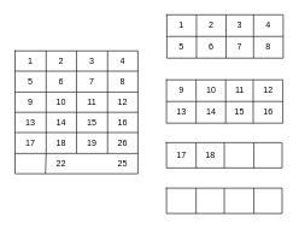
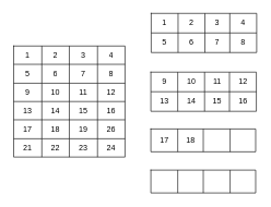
  <mxCell id="0" />
  <mxCell id="1" parent="0" />
  <mxCell id="2" value="" style="shape=table;html=1;whiteSpace=wrap;startSize=0;container=1;collapsible=0;childLayout=tableLayout;" vertex="1" parent="1"><mxGeometry x="20" y="70" width="170" height="170" as="geometry" /></mxCell>
  <mxCell id="3" value="" style="shape=partialRectangle;html=1;whiteSpace=wrap;collapsible=0;dropTarget=0;pointerEvents=0;fillColor=none;top=0;left=0;bottom=0;right=0;points=[[0,0.5],[1,0.5]];portConstraint=eastwest;" vertex="1" parent="2"><mxGeometry width="170" height="28" as="geometry" /></mxCell>
  <mxCell id="4" value="1" style="shape=partialRectangle;html=1;whiteSpace=wrap;connectable=0;fillColor=none;top=0;left=0;bottom=0;right=0;overflow=hidden;pointerEvents=1;" vertex="1" parent="3"><mxGeometry width="43" height="28" as="geometry"><mxRectangle width="43" height="28" as="alternateBounds" /></mxGeometry></mxCell>
  <mxCell id="5" value="2" style="shape=partialRectangle;html=1;whiteSpace=wrap;connectable=0;fillColor=none;top=0;left=0;bottom=0;right=0;overflow=hidden;pointerEvents=1;" vertex="1" parent="3"><mxGeometry x="43" width="42" height="28" as="geometry"><mxRectangle width="42" height="28" as="alternateBounds" /></mxGeometry></mxCell>
  <mxCell id="6" value="3" style="shape=partialRectangle;html=1;whiteSpace=wrap;connectable=0;fillColor=none;top=0;left=0;bottom=0;right=0;overflow=hidden;pointerEvents=1;" vertex="1" parent="3"><mxGeometry x="85" width="43" height="28" as="geometry"><mxRectangle width="43" height="28" as="alternateBounds" /></mxGeometry></mxCell>
  <mxCell id="7" value="4" style="shape=partialRectangle;html=1;whiteSpace=wrap;connectable=0;fillColor=none;top=0;left=0;bottom=0;right=0;overflow=hidden;pointerEvents=1;" vertex="1" parent="3"><mxGeometry x="128" width="42" height="28" as="geometry"><mxRectangle width="42" height="28" as="alternateBounds" /></mxGeometry></mxCell>
  <mxCell id="8" value="" style="shape=partialRectangle;html=1;whiteSpace=wrap;collapsible=0;dropTarget=0;pointerEvents=0;fillColor=none;top=0;left=0;bottom=0;right=0;points=[[0,0.5],[1,0.5]];portConstraint=eastwest;" vertex="1" parent="2"><mxGeometry y="28" width="170" height="29" as="geometry" /></mxCell>
  <mxCell id="9" value="5" style="shape=partialRectangle;html=1;whiteSpace=wrap;connectable=0;fillColor=none;top=0;left=0;bottom=0;right=0;overflow=hidden;pointerEvents=1;" vertex="1" parent="8"><mxGeometry width="43" height="29" as="geometry"><mxRectangle width="43" height="29" as="alternateBounds" /></mxGeometry></mxCell>
  <mxCell id="10" value="6" style="shape=partialRectangle;html=1;whiteSpace=wrap;connectable=0;fillColor=none;top=0;left=0;bottom=0;right=0;overflow=hidden;pointerEvents=1;" vertex="1" parent="8"><mxGeometry x="43" width="42" height="29" as="geometry"><mxRectangle width="42" height="29" as="alternateBounds" /></mxGeometry></mxCell>
  <mxCell id="11" value="7" style="shape=partialRectangle;html=1;whiteSpace=wrap;connectable=0;fillColor=none;top=0;left=0;bottom=0;right=0;overflow=hidden;pointerEvents=1;" vertex="1" parent="8"><mxGeometry x="85" width="43" height="29" as="geometry"><mxRectangle width="43" height="29" as="alternateBounds" /></mxGeometry></mxCell>
  <mxCell id="12" value="8" style="shape=partialRectangle;html=1;whiteSpace=wrap;connectable=0;fillColor=none;top=0;left=0;bottom=0;right=0;overflow=hidden;pointerEvents=1;" vertex="1" parent="8"><mxGeometry x="128" width="42" height="29" as="geometry"><mxRectangle width="42" height="29" as="alternateBounds" /></mxGeometry></mxCell>
  <mxCell id="13" style="shape=partialRectangle;html=1;whiteSpace=wrap;collapsible=0;dropTarget=0;pointerEvents=0;fillColor=none;top=0;left=0;bottom=0;right=0;points=[[0,0.5],[1,0.5]];portConstraint=eastwest;" vertex="1" parent="2"><mxGeometry y="57" width="170" height="28" as="geometry" /></mxCell>
  <mxCell id="14" value="9" style="shape=partialRectangle;html=1;whiteSpace=wrap;connectable=0;fillColor=none;top=0;left=0;bottom=0;right=0;overflow=hidden;pointerEvents=1;" vertex="1" parent="13"><mxGeometry width="43" height="28" as="geometry"><mxRectangle width="43" height="28" as="alternateBounds" /></mxGeometry></mxCell>
  <mxCell id="15" value="10" style="shape=partialRectangle;html=1;whiteSpace=wrap;connectable=0;fillColor=none;top=0;left=0;bottom=0;right=0;overflow=hidden;pointerEvents=1;" vertex="1" parent="13"><mxGeometry x="43" width="42" height="28" as="geometry"><mxRectangle width="42" height="28" as="alternateBounds" /></mxGeometry></mxCell>
  <mxCell id="16" value="11" style="shape=partialRectangle;html=1;whiteSpace=wrap;connectable=0;fillColor=none;top=0;left=0;bottom=0;right=0;overflow=hidden;pointerEvents=1;" vertex="1" parent="13"><mxGeometry x="85" width="43" height="28" as="geometry"><mxRectangle width="43" height="28" as="alternateBounds" /></mxGeometry></mxCell>
  <mxCell id="17" value="12" style="shape=partialRectangle;html=1;whiteSpace=wrap;connectable=0;fillColor=none;top=0;left=0;bottom=0;right=0;overflow=hidden;pointerEvents=1;" vertex="1" parent="13"><mxGeometry x="128" width="42" height="28" as="geometry"><mxRectangle width="42" height="28" as="alternateBounds" /></mxGeometry></mxCell>
  <mxCell id="18" style="shape=partialRectangle;html=1;whiteSpace=wrap;collapsible=0;dropTarget=0;pointerEvents=0;fillColor=none;top=0;left=0;bottom=0;right=0;points=[[0,0.5],[1,0.5]];portConstraint=eastwest;" vertex="1" parent="2"><mxGeometry y="85" width="170" height="28" as="geometry" /></mxCell>
  <mxCell id="19" value="13" style="shape=partialRectangle;html=1;whiteSpace=wrap;connectable=0;fillColor=none;top=0;left=0;bottom=0;right=0;overflow=hidden;pointerEvents=1;" vertex="1" parent="18"><mxGeometry width="43" height="28" as="geometry"><mxRectangle width="43" height="28" as="alternateBounds" /></mxGeometry></mxCell>
  <mxCell id="20" value="14" style="shape=partialRectangle;html=1;whiteSpace=wrap;connectable=0;fillColor=none;top=0;left=0;bottom=0;right=0;overflow=hidden;pointerEvents=1;" vertex="1" parent="18"><mxGeometry x="43" width="42" height="28" as="geometry"><mxRectangle width="42" height="28" as="alternateBounds" /></mxGeometry></mxCell>
  <mxCell id="21" value="15" style="shape=partialRectangle;html=1;whiteSpace=wrap;connectable=0;fillColor=none;top=0;left=0;bottom=0;right=0;overflow=hidden;pointerEvents=1;" vertex="1" parent="18"><mxGeometry x="85" width="43" height="28" as="geometry"><mxRectangle width="43" height="28" as="alternateBounds" /></mxGeometry></mxCell>
  <mxCell id="22" value="16" style="shape=partialRectangle;html=1;whiteSpace=wrap;connectable=0;fillColor=none;top=0;left=0;bottom=0;right=0;overflow=hidden;pointerEvents=1;" vertex="1" parent="18"><mxGeometry x="128" width="42" height="28" as="geometry"><mxRectangle width="42" height="28" as="alternateBounds" /></mxGeometry></mxCell>
  <mxCell id="23" style="shape=partialRectangle;html=1;whiteSpace=wrap;collapsible=0;dropTarget=0;pointerEvents=0;fillColor=none;top=0;left=0;bottom=0;right=0;points=[[0,0.5],[1,0.5]];portConstraint=eastwest;" vertex="1" parent="2"><mxGeometry y="113" width="170" height="29" as="geometry" /></mxCell>
  <mxCell id="24" value="17" style="shape=partialRectangle;html=1;whiteSpace=wrap;connectable=0;fillColor=none;top=0;left=0;bottom=0;right=0;overflow=hidden;pointerEvents=1;" vertex="1" parent="23"><mxGeometry width="43" height="29" as="geometry"><mxRectangle width="43" height="29" as="alternateBounds" /></mxGeometry></mxCell>
  <mxCell id="25" value="18" style="shape=partialRectangle;html=1;whiteSpace=wrap;connectable=0;fillColor=none;top=0;left=0;bottom=0;right=0;overflow=hidden;pointerEvents=1;" vertex="1" parent="23"><mxGeometry x="43" width="42" height="29" as="geometry"><mxRectangle width="42" height="29" as="alternateBounds" /></mxGeometry></mxCell>
  <mxCell id="26" value="19" style="shape=partialRectangle;html=1;whiteSpace=wrap;connectable=0;fillColor=none;top=0;left=0;bottom=0;right=0;overflow=hidden;pointerEvents=1;" vertex="1" parent="23"><mxGeometry x="85" width="43" height="29" as="geometry"><mxRectangle width="43" height="29" as="alternateBounds" /></mxGeometry></mxCell>
  <mxCell id="27" value="26" style="shape=partialRectangle;html=1;whiteSpace=wrap;connectable=0;fillColor=none;top=0;left=0;bottom=0;right=0;overflow=hidden;pointerEvents=1;" vertex="1" parent="23"><mxGeometry x="128" width="42" height="29" as="geometry"><mxRectangle width="42" height="29" as="alternateBounds" /></mxGeometry></mxCell>
  <mxCell id="28" style="shape=partialRectangle;html=1;whiteSpace=wrap;collapsible=0;dropTarget=0;pointerEvents=0;fillColor=none;top=0;left=0;bottom=0;right=0;points=[[0,0.5],[1,0.5]];portConstraint=eastwest;" vertex="1" parent="2"><mxGeometry y="142" width="170" height="28" as="geometry" /></mxCell>
+ <mxCell id="29" value="21" style="shape=partialRectangle;html=1;whiteSpace=wrap;connectable=0;fillColor=none;top=0;left=0;bottom=0;right=0;overflow=hidden;pointerEvents=1;" vertex="1" parent="28"><mxGeometry width="43" height="28" as="geometry"><mxRectangle width="43" height="28" as="alternateBounds" /></mxGeometry></mxCell>
  <mxCell id="30" value="22" style="shape=partialRectangle;html=1;whiteSpace=wrap;connectable=0;fillColor=none;top=0;left=0;bottom=0;right=0;overflow=hidden;pointerEvents=1;" vertex="1" parent="28"><mxGeometry x="43" width="42" height="28" as="geometry"><mxRectangle width="42" height="28" as="alternateBounds" /></mxGeometry></mxCell>
- <mxCell id="32" value="25" style="shape=partialRectangle;html=1;whiteSpace=wrap;connectable=0;fillColor=none;top=0;left=0;bottom=0;right=0;overflow=hidden;pointerEvents=1;" vertex="1" parent="28"><mxGeometry x="128" width="42" height="28" as="geometry"><mxRectangle width="42" height="28" as="alternateBounds" /></mxGeometry></mxCell>
+ <mxCell id="31" value="23" style="shape=partialRectangle;html=1;whiteSpace=wrap;connectable=0;fillColor=none;top=0;left=0;bottom=0;right=0;overflow=hidden;pointerEvents=1;" vertex="1" parent="28"><mxGeometry x="85" width="43" height="28" as="geometry"><mxRectangle width="43" height="28" as="alternateBounds" /></mxGeometry></mxCell>
+ <mxCell id="32" value="24" style="shape=partialRectangle;html=1;whiteSpace=wrap;connectable=0;fillColor=none;top=0;left=0;bottom=0;right=0;overflow=hidden;pointerEvents=1;" vertex="1" parent="28"><mxGeometry x="128" width="42" height="28" as="geometry"><mxRectangle width="42" height="28" as="alternateBounds" /></mxGeometry></mxCell>
  <mxCell id="33" value="" style="shape=table;html=1;whiteSpace=wrap;startSize=0;container=1;collapsible=0;childLayout=tableLayout;" vertex="1" parent="1"><mxGeometry x="230" y="20" width="161" height="60" as="geometry" /></mxCell>
  <mxCell id="34" value="" style="shape=partialRectangle;html=1;whiteSpace=wrap;collapsible=0;dropTarget=0;pointerEvents=0;fillColor=none;top=0;left=0;bottom=0;right=0;points=[[0,0.5],[1,0.5]];portConstraint=eastwest;" vertex="1" parent="33"><mxGeometry width="161" height="30" as="geometry" /></mxCell>
  <mxCell id="35" value="1" style="shape=partialRectangle;html=1;whiteSpace=wrap;connectable=0;fillColor=none;top=0;left=0;bottom=0;right=0;overflow=hidden;pointerEvents=1;" vertex="1" parent="34"><mxGeometry width="41" height="30" as="geometry"><mxRectangle width="41" height="30" as="alternateBounds" /></mxGeometry></mxCell>
  <mxCell id="36" value="2" style="shape=partialRectangle;html=1;whiteSpace=wrap;connectable=0;fillColor=none;top=0;left=0;bottom=0;right=0;overflow=hidden;pointerEvents=1;" vertex="1" parent="34"><mxGeometry x="41" width="41" height="30" as="geometry"><mxRectangle width="41" height="30" as="alternateBounds" /></mxGeometry></mxCell>
  <mxCell id="37" value="3" style="shape=partialRectangle;html=1;whiteSpace=wrap;connectable=0;fillColor=none;top=0;left=0;bottom=0;right=0;overflow=hidden;pointerEvents=1;" vertex="1" parent="34"><mxGeometry x="82" width="38" height="30" as="geometry"><mxRectangle width="38" height="30" as="alternateBounds" /></mxGeometry></mxCell>
  <mxCell id="38" value="4" style="shape=partialRectangle;html=1;whiteSpace=wrap;connectable=0;fillColor=none;top=0;left=0;bottom=0;right=0;overflow=hidden;pointerEvents=1;" vertex="1" parent="34"><mxGeometry x="120" width="41" height="30" as="geometry"><mxRectangle width="41" height="30" as="alternateBounds" /></mxGeometry></mxCell>
  <mxCell id="39" value="" style="shape=partialRectangle;html=1;whiteSpace=wrap;collapsible=0;dropTarget=0;pointerEvents=0;fillColor=none;top=0;left=0;bottom=0;right=0;points=[[0,0.5],[1,0.5]];portConstraint=eastwest;" vertex="1" parent="33"><mxGeometry y="30" width="161" height="30" as="geometry" /></mxCell>
  <mxCell id="40" value="5" style="shape=partialRectangle;html=1;whiteSpace=wrap;connectable=0;fillColor=none;top=0;left=0;bottom=0;right=0;overflow=hidden;pointerEvents=1;" vertex="1" parent="39"><mxGeometry width="41" height="30" as="geometry"><mxRectangle width="41" height="30" as="alternateBounds" /></mxGeometry></mxCell>
  <mxCell id="41" value="6" style="shape=partialRectangle;html=1;whiteSpace=wrap;connectable=0;fillColor=none;top=0;left=0;bottom=0;right=0;overflow=hidden;pointerEvents=1;" vertex="1" parent="39"><mxGeometry x="41" width="41" height="30" as="geometry"><mxRectangle width="41" height="30" as="alternateBounds" /></mxGeometry></mxCell>
  <mxCell id="42" value="7" style="shape=partialRectangle;html=1;whiteSpace=wrap;connectable=0;fillColor=none;top=0;left=0;bottom=0;right=0;overflow=hidden;pointerEvents=1;" vertex="1" parent="39"><mxGeometry x="82" width="38" height="30" as="geometry"><mxRectangle width="38" height="30" as="alternateBounds" /></mxGeometry></mxCell>
  <mxCell id="43" value="8" style="shape=partialRectangle;html=1;whiteSpace=wrap;connectable=0;fillColor=none;top=0;left=0;bottom=0;right=0;overflow=hidden;pointerEvents=1;" vertex="1" parent="39"><mxGeometry x="120" width="41" height="30" as="geometry"><mxRectangle width="41" height="30" as="alternateBounds" /></mxGeometry></mxCell>
  <mxCell id="44" value="" style="shape=table;html=1;whiteSpace=wrap;startSize=0;container=1;collapsible=0;childLayout=tableLayout;" vertex="1" parent="1"><mxGeometry x="229.5" y="110" width="161" height="60" as="geometry" /></mxCell>
  <mxCell id="45" value="" style="shape=partialRectangle;html=1;whiteSpace=wrap;collapsible=0;dropTarget=0;pointerEvents=0;fillColor=none;top=0;left=0;bottom=0;right=0;points=[[0,0.5],[1,0.5]];portConstraint=eastwest;" vertex="1" parent="44"><mxGeometry width="161" height="30" as="geometry" /></mxCell>
  <mxCell id="46" value="9" style="shape=partialRectangle;html=1;whiteSpace=wrap;connectable=0;fillColor=none;top=0;left=0;bottom=0;right=0;overflow=hidden;pointerEvents=1;" vertex="1" parent="45"><mxGeometry width="41" height="30" as="geometry"><mxRectangle width="41" height="30" as="alternateBounds" /></mxGeometry></mxCell>
  <mxCell id="47" value="10" style="shape=partialRectangle;html=1;whiteSpace=wrap;connectable=0;fillColor=none;top=0;left=0;bottom=0;right=0;overflow=hidden;pointerEvents=1;" vertex="1" parent="45"><mxGeometry x="41" width="41" height="30" as="geometry"><mxRectangle width="41" height="30" as="alternateBounds" /></mxGeometry></mxCell>
  <mxCell id="48" value="11" style="shape=partialRectangle;html=1;whiteSpace=wrap;connectable=0;fillColor=none;top=0;left=0;bottom=0;right=0;overflow=hidden;pointerEvents=1;" vertex="1" parent="45"><mxGeometry x="82" width="38" height="30" as="geometry"><mxRectangle width="38" height="30" as="alternateBounds" /></mxGeometry></mxCell>
  <mxCell id="49" value="12" style="shape=partialRectangle;html=1;whiteSpace=wrap;connectable=0;fillColor=none;top=0;left=0;bottom=0;right=0;overflow=hidden;pointerEvents=1;" vertex="1" parent="45"><mxGeometry x="120" width="41" height="30" as="geometry"><mxRectangle width="41" height="30" as="alternateBounds" /></mxGeometry></mxCell>
  <mxCell id="50" value="" style="shape=partialRectangle;html=1;whiteSpace=wrap;collapsible=0;dropTarget=0;pointerEvents=0;fillColor=none;top=0;left=0;bottom=0;right=0;points=[[0,0.5],[1,0.5]];portConstraint=eastwest;" vertex="1" parent="44"><mxGeometry y="30" width="161" height="30" as="geometry" /></mxCell>
  <mxCell id="51" value="13" style="shape=partialRectangle;html=1;whiteSpace=wrap;connectable=0;fillColor=none;top=0;left=0;bottom=0;right=0;overflow=hidden;pointerEvents=1;" vertex="1" parent="50"><mxGeometry width="41" height="30" as="geometry"><mxRectangle width="41" height="30" as="alternateBounds" /></mxGeometry></mxCell>
  <mxCell id="52" value="14" style="shape=partialRectangle;html=1;whiteSpace=wrap;connectable=0;fillColor=none;top=0;left=0;bottom=0;right=0;overflow=hidden;pointerEvents=1;" vertex="1" parent="50"><mxGeometry x="41" width="41" height="30" as="geometry"><mxRectangle width="41" height="30" as="alternateBounds" /></mxGeometry></mxCell>
  <mxCell id="53" value="15" style="shape=partialRectangle;html=1;whiteSpace=wrap;connectable=0;fillColor=none;top=0;left=0;bottom=0;right=0;overflow=hidden;pointerEvents=1;" vertex="1" parent="50"><mxGeometry x="82" width="38" height="30" as="geometry"><mxRectangle width="38" height="30" as="alternateBounds" /></mxGeometry></mxCell>
  <mxCell id="54" value="16" style="shape=partialRectangle;html=1;whiteSpace=wrap;connectable=0;fillColor=none;top=0;left=0;bottom=0;right=0;overflow=hidden;pointerEvents=1;" vertex="1" parent="50"><mxGeometry x="120" width="41" height="30" as="geometry"><mxRectangle width="41" height="30" as="alternateBounds" /></mxGeometry></mxCell>
  <mxCell id="55" value="" style="shape=table;html=1;whiteSpace=wrap;startSize=0;container=1;collapsible=0;childLayout=tableLayout;" vertex="1" parent="1"><mxGeometry x="229.5" y="197" width="160" height="35" as="geometry" /></mxCell>
  <mxCell id="56" value="" style="shape=partialRectangle;html=1;whiteSpace=wrap;collapsible=0;dropTarget=0;pointerEvents=0;fillColor=none;top=0;left=0;bottom=0;right=0;points=[[0,0.5],[1,0.5]];portConstraint=eastwest;" vertex="1" parent="55"><mxGeometry width="160" height="35" as="geometry" /></mxCell>
  <mxCell id="57" value="17" style="shape=partialRectangle;html=1;whiteSpace=wrap;connectable=0;fillColor=none;top=0;left=0;bottom=0;right=0;overflow=hidden;pointerEvents=1;" vertex="1" parent="56"><mxGeometry width="41" height="35" as="geometry"><mxRectangle width="41" height="35" as="alternateBounds" /></mxGeometry></mxCell>
  <mxCell id="58" value="18" style="shape=partialRectangle;html=1;whiteSpace=wrap;connectable=0;fillColor=none;top=0;left=0;bottom=0;right=0;overflow=hidden;pointerEvents=1;" vertex="1" parent="56"><mxGeometry x="41" width="39" height="35" as="geometry"><mxRectangle width="39" height="35" as="alternateBounds" /></mxGeometry></mxCell>
  <mxCell id="59" value="" style="shape=partialRectangle;html=1;whiteSpace=wrap;connectable=0;fillColor=none;top=0;left=0;bottom=0;right=0;overflow=hidden;pointerEvents=1;" vertex="1" parent="56"><mxGeometry x="80" width="41" height="35" as="geometry"><mxRectangle width="41" height="35" as="alternateBounds" /></mxGeometry></mxCell>
  <mxCell id="60" value="" style="shape=partialRectangle;html=1;whiteSpace=wrap;connectable=0;fillColor=none;top=0;left=0;bottom=0;right=0;overflow=hidden;pointerEvents=1;" vertex="1" parent="56"><mxGeometry x="121" width="39" height="35" as="geometry"><mxRectangle width="39" height="35" as="alternateBounds" /></mxGeometry></mxCell>
  <mxCell id="61" value="" style="shape=table;html=1;whiteSpace=wrap;startSize=0;container=1;collapsible=0;childLayout=tableLayout;" vertex="1" parent="1"><mxGeometry x="229.5" y="260" width="160" height="35" as="geometry" /></mxCell>
  <mxCell id="62" value="" style="shape=partialRectangle;html=1;whiteSpace=wrap;collapsible=0;dropTarget=0;pointerEvents=0;fillColor=none;top=0;left=0;bottom=0;right=0;points=[[0,0.5],[1,0.5]];portConstraint=eastwest;" vertex="1" parent="61"><mxGeometry width="160" height="35" as="geometry" /></mxCell>
  <mxCell id="63" style="shape=partialRectangle;html=1;whiteSpace=wrap;connectable=0;fillColor=none;top=0;left=0;bottom=0;right=0;overflow=hidden;pointerEvents=1;" vertex="1" parent="62"><mxGeometry width="41" height="35" as="geometry"><mxRectangle width="41" height="35" as="alternateBounds" /></mxGeometry></mxCell>
  <mxCell id="64" value="" style="shape=partialRectangle;html=1;whiteSpace=wrap;connectable=0;fillColor=none;top=0;left=0;bottom=0;right=0;overflow=hidden;pointerEvents=1;" vertex="1" parent="62"><mxGeometry x="41" width="39" height="35" as="geometry"><mxRectangle width="39" height="35" as="alternateBounds" /></mxGeometry></mxCell>
  <mxCell id="65" value="" style="shape=partialRectangle;html=1;whiteSpace=wrap;connectable=0;fillColor=none;top=0;left=0;bottom=0;right=0;overflow=hidden;pointerEvents=1;" vertex="1" parent="62"><mxGeometry x="80" width="41" height="35" as="geometry"><mxRectangle width="41" height="35" as="alternateBounds" /></mxGeometry></mxCell>
  <mxCell id="66" value="" style="shape=partialRectangle;html=1;whiteSpace=wrap;connectable=0;fillColor=none;top=0;left=0;bottom=0;right=0;overflow=hidden;pointerEvents=1;" vertex="1" parent="62"><mxGeometry x="121" width="39" height="35" as="geometry"><mxRectangle width="39" height="35" as="alternateBounds" /></mxGeometry></mxCell>
